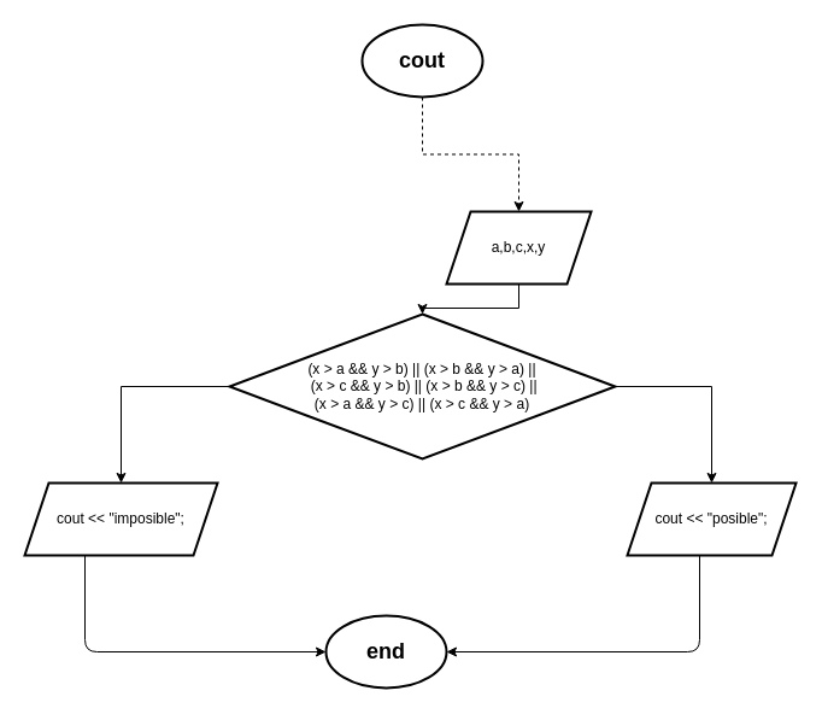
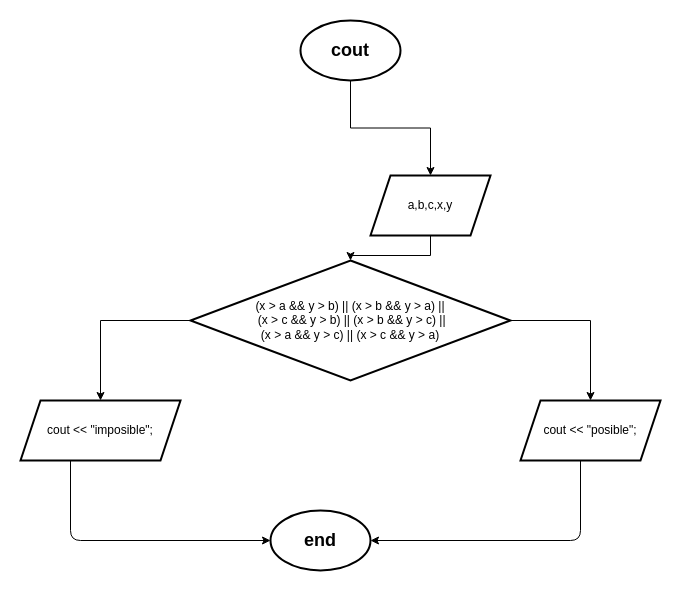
  <mxCell id="0" />
  <mxCell id="1" parent="0" />
  <mxCell id="2" value="" style="edgeStyle=segmentEdgeStyle;endArrow=classic;html=1;" edge="1" parent="1" target="13"><mxGeometry width="50" height="50" relative="1" as="geometry"><mxPoint x="130" y="450" as="sourcePoint" /><mxPoint x="70" y="640" as="targetPoint" /><Array as="points"><mxPoint x="70" y="450" /><mxPoint x="70" y="540" /></Array></mxGeometry></mxCell>
  <mxCell id="3" value="" style="edgeStyle=segmentEdgeStyle;endArrow=classic;html=1;entryX=1;entryY=0.5;entryDx=0;entryDy=0;entryPerimeter=0;" edge="1" parent="1" target="13"><mxGeometry width="50" height="50" relative="1" as="geometry"><mxPoint x="612.5" y="450" as="sourcePoint" /><mxPoint x="580" y="680" as="targetPoint" /><Array as="points"><mxPoint x="580" y="450" /><mxPoint x="580" y="540" /></Array></mxGeometry></mxCell>
- <mxCell id="4" value="" style="edgeStyle=orthogonalEdgeStyle;rounded=0;orthogonalLoop=1;jettySize=auto;html=1;dashed=1;" edge="1" parent="1" source="5" target="7"><mxGeometry relative="1" as="geometry" /></mxCell>
+ <mxCell id="4" value="" style="edgeStyle=orthogonalEdgeStyle;rounded=0;orthogonalLoop=1;jettySize=auto;html=1;" edge="1" parent="1" source="5" target="7"><mxGeometry relative="1" as="geometry" /></mxCell>
  <mxCell id="5" value="&lt;h2&gt;cout&lt;/h2&gt;" style="strokeWidth=2;html=1;shape=mxgraph.flowchart.start_1;whiteSpace=wrap;" vertex="1" parent="1"><mxGeometry x="300" y="20" width="100" height="60" as="geometry" /></mxCell>
  <mxCell id="6" value="" style="edgeStyle=orthogonalEdgeStyle;rounded=0;orthogonalLoop=1;jettySize=auto;html=1;" edge="1" parent="1" source="7" target="10"><mxGeometry relative="1" as="geometry" /></mxCell>
  <mxCell id="7" value="a,b,c,x,y" style="shape=parallelogram;perimeter=parallelogramPerimeter;whiteSpace=wrap;html=1;fixedSize=1;strokeWidth=2;" vertex="1" parent="1"><mxGeometry x="370" y="175" width="120" height="60" as="geometry" /></mxCell>
  <mxCell id="8" value="" style="edgeStyle=orthogonalEdgeStyle;rounded=0;orthogonalLoop=1;jettySize=auto;html=1;" edge="1" parent="1" source="10" target="11"><mxGeometry relative="1" as="geometry" /></mxCell>
  <mxCell id="9" value="" style="edgeStyle=orthogonalEdgeStyle;rounded=0;orthogonalLoop=1;jettySize=auto;html=1;" edge="1" parent="1" source="10" target="12"><mxGeometry relative="1" as="geometry" /></mxCell>
  <mxCell id="10" value="&lt;div&gt;(x &amp;gt; a &amp;amp;&amp;amp; y &amp;gt; b) || (x &amp;gt; b &amp;amp;&amp;amp; y &amp;gt; a) ||&lt;/div&gt;&lt;div&gt;&amp;nbsp;(x &amp;gt; c &amp;amp;&amp;amp; y &amp;gt; b) || (x &amp;gt; b &amp;amp;&amp;amp; y &amp;gt; c) ||&lt;/div&gt;&lt;div&gt;(x &amp;gt; a &amp;amp;&amp;amp; y &amp;gt; c) || (x &amp;gt; c &amp;amp;&amp;amp; y &amp;gt; a)&lt;/div&gt;" style="rhombus;whiteSpace=wrap;html=1;strokeWidth=2;" vertex="1" parent="1"><mxGeometry x="190" y="260" width="320" height="120" as="geometry" /></mxCell>
  <mxCell id="11" value="cout &amp;lt;&amp;lt; &quot;posible&quot;;" style="shape=parallelogram;perimeter=parallelogramPerimeter;whiteSpace=wrap;html=1;fixedSize=1;strokeWidth=2;" vertex="1" parent="1"><mxGeometry x="520" y="400" width="140" height="60" as="geometry" /></mxCell>
  <mxCell id="12" value="cout &lt;&lt; &quot;imposible&quot;;" style="shape=parallelogram;perimeter=parallelogramPerimeter;whiteSpace=wrap;html=1;fixedSize=1;strokeWidth=2;" vertex="1" parent="1"><mxGeometry x="20" y="400" width="160" height="60" as="geometry" /></mxCell>
  <mxCell id="13" value="&lt;h2&gt;end&lt;/h2&gt;" style="strokeWidth=2;html=1;shape=mxgraph.flowchart.start_1;whiteSpace=wrap;" vertex="1" parent="1"><mxGeometry x="270" y="510" width="100" height="60" as="geometry" /></mxCell>
